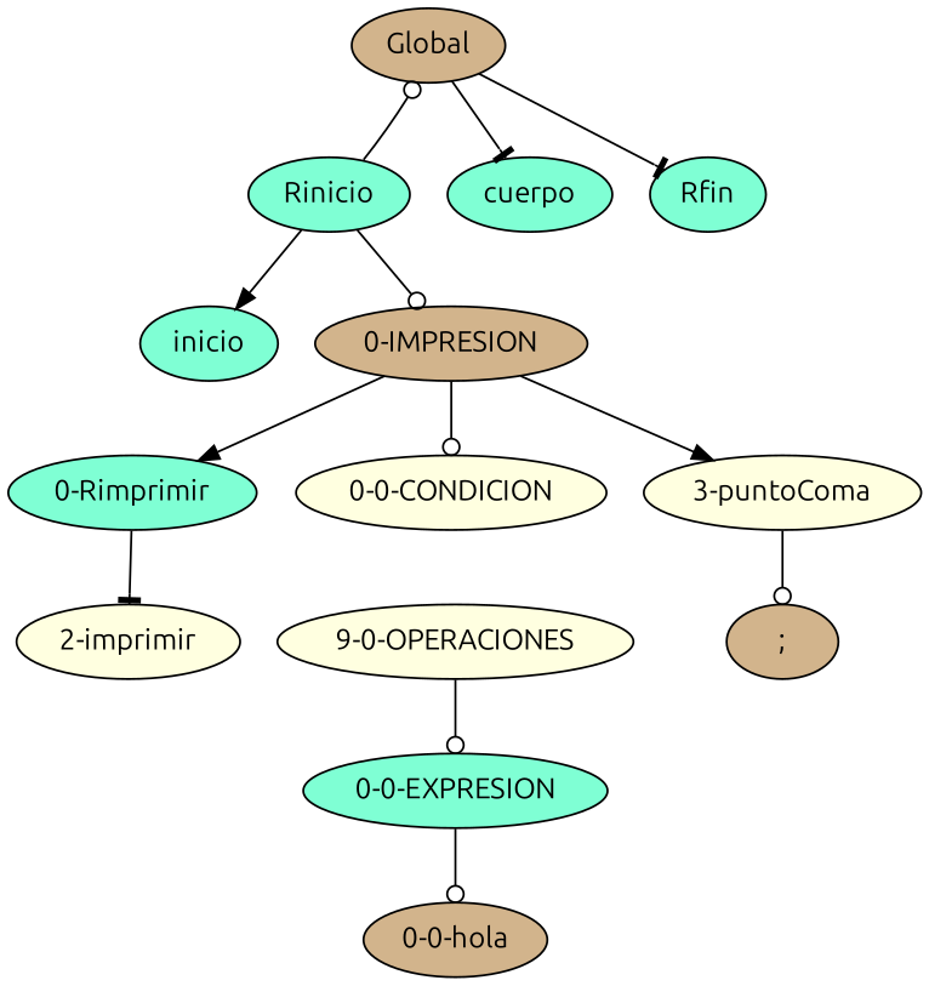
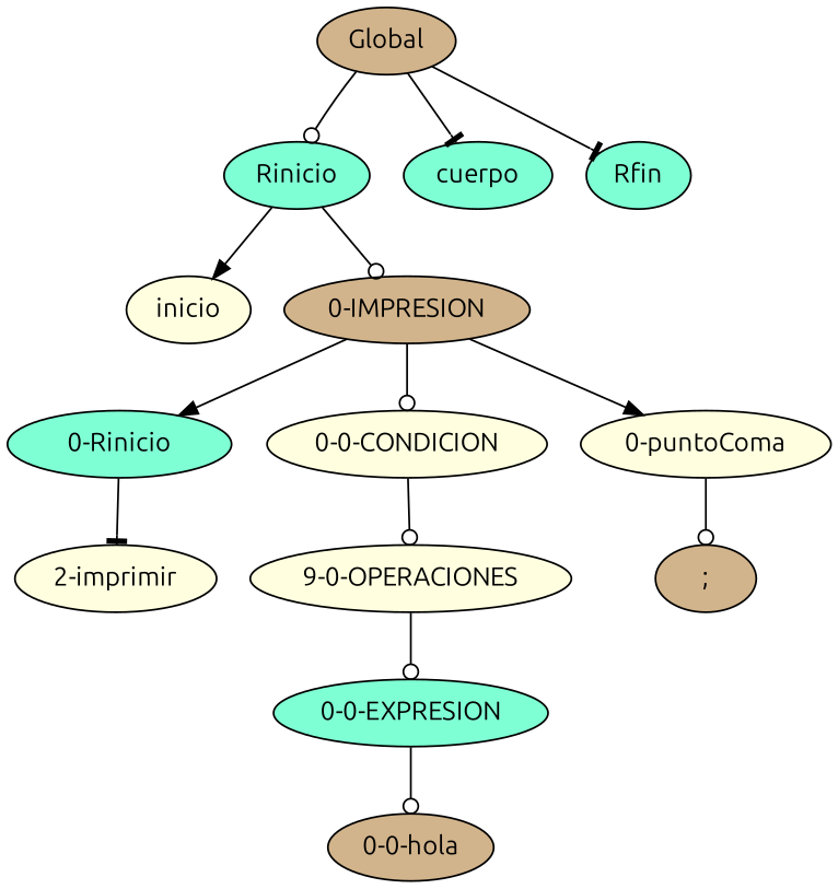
  digraph {
    fontname=Ubuntu
    node [fillcolor=aquamarine fontname=Ubuntu style=filled]
    edge [arrowhead=odot fontname=Ubuntu]
    n1 [fillcolor=tan label=Global]
    n2 [label=Rinicio]
    n3 [label=cuerpo]
    n4 [label=Rfin]
-   n5 [label=inicio]
+   n5 [fillcolor=lightyellow label=inicio]
    n6 [fillcolor=tan label="0-IMPRESION"]
-   n7 [label="0-Rimprimir"]
+   n7 [label="0-Rinicio"]
    n8 [fillcolor=lightyellow label="0-0-CONDICION"]
-   n9 [fillcolor=lightyellow label="3-puntoComa"]
+   n9 [fillcolor=lightyellow label="0-puntoComa"]
    n10 [fillcolor=lightyellow label="2-imprimir"]
    n11 [fillcolor=lightyellow label="9-0-OPERACIONES"]
    n12 [fillcolor=tan label=";"]
    n13 [label="0-0-EXPRESION"]
    n14 [fillcolor=tan label="0-0-hola"]
-   n2 -> n1
+   n1 -> n2
    n1 -> n3 [arrowhead=tee]
    n1 -> n4 [arrowhead=tee]
    n2 -> n5 [arrowhead=normal]
    n2 -> n6
    n6 -> n7 [arrowhead=normal]
    n6 -> n8
    n6 -> n9 [arrowhead=normal]
    n7 -> n10 [arrowhead=tee]
+   n8 -> n11
    n9 -> n12
    n11 -> n13
    n13 -> n14
  }
